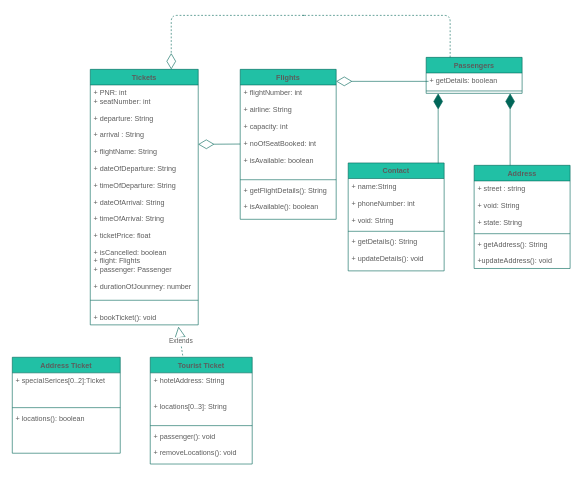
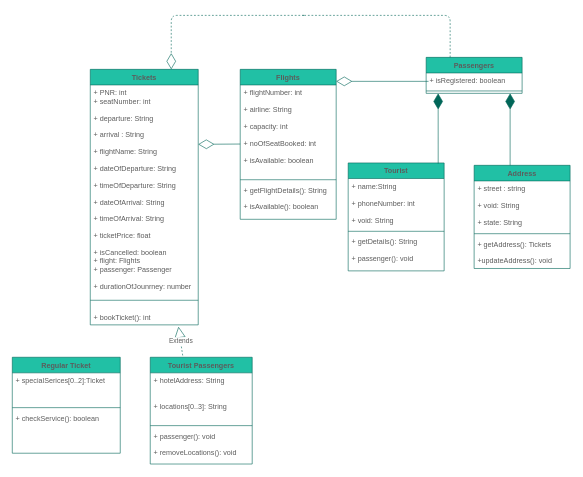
  <mxCell id="0" />
  <mxCell id="1" parent="0" />
  <mxCell id="2" value="Tickets" style="swimlane;fontStyle=1;align=center;verticalAlign=top;childLayout=stackLayout;horizontal=1;startSize=26;horizontalStack=0;resizeParent=1;resizeParentMax=0;resizeLast=0;collapsible=1;marginBottom=0;fillColor=#21C0A5;strokeColor=#006658;fontColor=#5C5C5C;" parent="1" vertex="1"><mxGeometry x="150" y="110" width="180" height="426" as="geometry" /></mxCell>
  <mxCell id="3" value="+ PNR: int&#10;+ seatNumber: int&#10;&#10;+ departure: String&#10;&#10;+ arrival : String&#10;&#10;+ flightName: String&#10;&#10;+ dateOfDeparture: String&#10;&#10;+ timeOfDeparture: String&#10;&#10;+ dateOfArrival: String&#10;&#10;+ timeOfArrival: String&#10;&#10;+ ticketPrice: float&#10;&#10;+ isCancelled: boolean&#10;+ flight: Flights&#10;+ passenger: Passenger&#10;&#10;+ durationOfJounrney: number&#10;&#10;" style="text;strokeColor=none;fillColor=none;align=left;verticalAlign=top;spacingLeft=4;spacingRight=4;overflow=hidden;rotatable=0;points=[[0,0.5],[1,0.5]];portConstraint=eastwest;fontColor=#5C5C5C;" parent="2" vertex="1"><mxGeometry y="26" width="180" height="344" as="geometry" /></mxCell>
  <mxCell id="4" value="" style="line;strokeWidth=1;fillColor=none;align=left;verticalAlign=middle;spacingTop=-1;spacingLeft=3;spacingRight=3;rotatable=0;labelPosition=right;points=[];portConstraint=eastwest;strokeColor=#006658;fontColor=#5C5C5C;" parent="2" vertex="1"><mxGeometry y="370" width="180" height="30" as="geometry" /></mxCell>
- <mxCell id="5" value="+ bookTicket(): void" style="text;strokeColor=none;fillColor=none;align=left;verticalAlign=top;spacingLeft=4;spacingRight=4;overflow=hidden;rotatable=0;points=[[0,0.5],[1,0.5]];portConstraint=eastwest;fontColor=#5C5C5C;" parent="2" vertex="1"><mxGeometry y="400" width="180" height="26" as="geometry" /></mxCell>
+ <mxCell id="5" value="+ bookTicket(): int" style="text;strokeColor=none;fillColor=none;align=left;verticalAlign=top;spacingLeft=4;spacingRight=4;overflow=hidden;rotatable=0;points=[[0,0.5],[1,0.5]];portConstraint=eastwest;fontColor=#5C5C5C;" parent="2" vertex="1"><mxGeometry y="400" width="180" height="26" as="geometry" /></mxCell>
  <mxCell id="6" value="Flights" style="swimlane;fontStyle=1;align=center;verticalAlign=top;childLayout=stackLayout;horizontal=1;startSize=26;horizontalStack=0;resizeParent=1;resizeParentMax=0;resizeLast=0;collapsible=1;marginBottom=0;fillColor=#21C0A5;strokeColor=#006658;fontColor=#5C5C5C;" parent="1" vertex="1"><mxGeometry x="400" y="110" width="160" height="250" as="geometry" /></mxCell>
  <mxCell id="7" value="+ flightNumber: int&#10;&#10;+ airline: String&#10;&#10;+ capacity: int&#10;&#10;+ noOfSeatBooked: int&#10;&#10;+ isAvailable: boolean&#10;" style="text;strokeColor=none;fillColor=none;align=left;verticalAlign=top;spacingLeft=4;spacingRight=4;overflow=hidden;rotatable=0;points=[[0,0.5],[1,0.5]];portConstraint=eastwest;fontColor=#5C5C5C;" parent="6" vertex="1"><mxGeometry y="26" width="160" height="154" as="geometry" /></mxCell>
  <mxCell id="8" value="" style="line;strokeWidth=1;fillColor=none;align=left;verticalAlign=middle;spacingTop=-1;spacingLeft=3;spacingRight=3;rotatable=0;labelPosition=right;points=[];portConstraint=eastwest;strokeColor=#006658;fontColor=#5C5C5C;" parent="6" vertex="1"><mxGeometry y="180" width="160" height="8" as="geometry" /></mxCell>
  <mxCell id="9" value="+ getFlightDetails(): String&#10;&#10;+ isAvailable(): boolean&#10;" style="text;strokeColor=none;fillColor=none;align=left;verticalAlign=top;spacingLeft=4;spacingRight=4;overflow=hidden;rotatable=0;points=[[0,0.5],[1,0.5]];portConstraint=eastwest;fontColor=#5C5C5C;" parent="6" vertex="1"><mxGeometry y="188" width="160" height="62" as="geometry" /></mxCell>
  <mxCell id="10" value="Passengers" style="swimlane;fontStyle=1;align=center;verticalAlign=top;childLayout=stackLayout;horizontal=1;startSize=26;horizontalStack=0;resizeParent=1;resizeParentMax=0;resizeLast=0;collapsible=1;marginBottom=0;fillColor=#21C0A5;strokeColor=#006658;fontColor=#5C5C5C;" parent="1" vertex="1"><mxGeometry x="710" y="90" width="160" height="60" as="geometry" /></mxCell>
- <mxCell id="11" value="+ getDetails: boolean" style="text;strokeColor=none;fillColor=none;align=left;verticalAlign=top;spacingLeft=4;spacingRight=4;overflow=hidden;rotatable=0;points=[[0,0.5],[1,0.5]];portConstraint=eastwest;fontColor=#5C5C5C;" parent="10" vertex="1"><mxGeometry y="26" width="160" height="26" as="geometry" /></mxCell>
+ <mxCell id="11" value="+ isRegistered: boolean" style="text;strokeColor=none;fillColor=none;align=left;verticalAlign=top;spacingLeft=4;spacingRight=4;overflow=hidden;rotatable=0;points=[[0,0.5],[1,0.5]];portConstraint=eastwest;fontColor=#5C5C5C;" parent="10" vertex="1"><mxGeometry y="26" width="160" height="26" as="geometry" /></mxCell>
  <mxCell id="12" value="" style="line;strokeWidth=1;fillColor=none;align=left;verticalAlign=middle;spacingTop=-1;spacingLeft=3;spacingRight=3;rotatable=0;labelPosition=right;points=[];portConstraint=eastwest;strokeColor=#006658;fontColor=#5C5C5C;" parent="10" vertex="1"><mxGeometry y="52" width="160" height="8" as="geometry" /></mxCell>
  <mxCell id="13" value="Address" style="swimlane;fontStyle=1;align=center;verticalAlign=top;childLayout=stackLayout;horizontal=1;startSize=26;horizontalStack=0;resizeParent=1;resizeParentMax=0;resizeLast=0;collapsible=1;marginBottom=0;fillColor=#21C0A5;strokeColor=#006658;fontColor=#5C5C5C;" parent="1" vertex="1"><mxGeometry x="790" y="270" width="160" height="172" as="geometry" /></mxCell>
  <mxCell id="14" value="+ street : string&#10;&#10;+ void: String&#10;&#10;+ state: String&#10;" style="text;strokeColor=none;fillColor=none;align=left;verticalAlign=top;spacingLeft=4;spacingRight=4;overflow=hidden;rotatable=0;points=[[0,0.5],[1,0.5]];portConstraint=eastwest;fontColor=#5C5C5C;" parent="13" vertex="1"><mxGeometry y="26" width="160" height="84" as="geometry" /></mxCell>
  <mxCell id="15" value="" style="line;strokeWidth=1;fillColor=none;align=left;verticalAlign=middle;spacingTop=-1;spacingLeft=3;spacingRight=3;rotatable=0;labelPosition=right;points=[];portConstraint=eastwest;strokeColor=#006658;fontColor=#5C5C5C;" parent="13" vertex="1"><mxGeometry y="110" width="160" height="8" as="geometry" /></mxCell>
- <mxCell id="16" value="+ getAddress(): String&#10;&#10;+updateAddress(): void&#10;" style="text;strokeColor=none;fillColor=none;align=left;verticalAlign=top;spacingLeft=4;spacingRight=4;overflow=hidden;rotatable=0;points=[[0,0.5],[1,0.5]];portConstraint=eastwest;fontColor=#5C5C5C;" parent="13" vertex="1"><mxGeometry y="118" width="160" height="54" as="geometry" /></mxCell>
- <mxCell id="17" value="Contact" style="swimlane;fontStyle=1;align=center;verticalAlign=top;childLayout=stackLayout;horizontal=1;startSize=26;horizontalStack=0;resizeParent=1;resizeParentMax=0;resizeLast=0;collapsible=1;marginBottom=0;fillColor=#21C0A5;strokeColor=#006658;fontColor=#5C5C5C;" parent="1" vertex="1"><mxGeometry x="580" y="266" width="160" height="180" as="geometry" /></mxCell>
+ <mxCell id="16" value="+ getAddress(): Tickets&#10;&#10;+updateAddress(): void&#10;" style="text;strokeColor=none;fillColor=none;align=left;verticalAlign=top;spacingLeft=4;spacingRight=4;overflow=hidden;rotatable=0;points=[[0,0.5],[1,0.5]];portConstraint=eastwest;fontColor=#5C5C5C;" parent="13" vertex="1"><mxGeometry y="118" width="160" height="54" as="geometry" /></mxCell>
+ <mxCell id="17" value="Tourist" style="swimlane;fontStyle=1;align=center;verticalAlign=top;childLayout=stackLayout;horizontal=1;startSize=26;horizontalStack=0;resizeParent=1;resizeParentMax=0;resizeLast=0;collapsible=1;marginBottom=0;fillColor=#21C0A5;strokeColor=#006658;fontColor=#5C5C5C;" parent="1" vertex="1"><mxGeometry x="580" y="266" width="160" height="180" as="geometry" /></mxCell>
  <mxCell id="18" value="+ name:String&#10;&#10;+ phoneNumber: int&#10;&#10;+ void: String&#10;" style="text;strokeColor=none;fillColor=none;align=left;verticalAlign=top;spacingLeft=4;spacingRight=4;overflow=hidden;rotatable=0;points=[[0,0.5],[1,0.5]];portConstraint=eastwest;fontColor=#5C5C5C;" parent="17" vertex="1"><mxGeometry y="26" width="160" height="84" as="geometry" /></mxCell>
  <mxCell id="19" value="" style="line;strokeWidth=1;fillColor=none;align=left;verticalAlign=middle;spacingTop=-1;spacingLeft=3;spacingRight=3;rotatable=0;labelPosition=right;points=[];portConstraint=eastwest;strokeColor=#006658;fontColor=#5C5C5C;" parent="17" vertex="1"><mxGeometry y="110" width="160" height="8" as="geometry" /></mxCell>
- <mxCell id="20" value="+ getDetails(): String&#10;&#10;+ updateDetails(): void&#10;" style="text;strokeColor=none;fillColor=none;align=left;verticalAlign=top;spacingLeft=4;spacingRight=4;overflow=hidden;rotatable=0;points=[[0,0.5],[1,0.5]];portConstraint=eastwest;fontColor=#5C5C5C;" parent="17" vertex="1"><mxGeometry y="118" width="160" height="62" as="geometry" /></mxCell>
- <mxCell id="21" value="Address Ticket" style="swimlane;fontStyle=1;align=center;verticalAlign=top;childLayout=stackLayout;horizontal=1;startSize=26;horizontalStack=0;resizeParent=1;resizeParentMax=0;resizeLast=0;collapsible=1;marginBottom=0;fillColor=#21C0A5;strokeColor=#006658;fontColor=#5C5C5C;" parent="1" vertex="1"><mxGeometry x="20" y="590" width="180" height="160" as="geometry" /></mxCell>
+ <mxCell id="20" value="+ getDetails(): String&#10;&#10;+ passenger(): void&#10;" style="text;strokeColor=none;fillColor=none;align=left;verticalAlign=top;spacingLeft=4;spacingRight=4;overflow=hidden;rotatable=0;points=[[0,0.5],[1,0.5]];portConstraint=eastwest;fontColor=#5C5C5C;" parent="17" vertex="1"><mxGeometry y="118" width="160" height="62" as="geometry" /></mxCell>
+ <mxCell id="21" value="Regular Ticket" style="swimlane;fontStyle=1;align=center;verticalAlign=top;childLayout=stackLayout;horizontal=1;startSize=26;horizontalStack=0;resizeParent=1;resizeParentMax=0;resizeLast=0;collapsible=1;marginBottom=0;fillColor=#21C0A5;strokeColor=#006658;fontColor=#5C5C5C;" parent="1" vertex="1"><mxGeometry x="20" y="590" width="180" height="160" as="geometry" /></mxCell>
  <mxCell id="22" value="+ specialSerices[0..2]:Ticket " style="text;strokeColor=none;fillColor=none;align=left;verticalAlign=top;spacingLeft=4;spacingRight=4;overflow=hidden;rotatable=0;points=[[0,0.5],[1,0.5]];portConstraint=eastwest;fontColor=#5C5C5C;" parent="21" vertex="1"><mxGeometry y="26" width="180" height="54" as="geometry" /></mxCell>
  <mxCell id="23" value="" style="line;strokeWidth=1;fillColor=none;align=left;verticalAlign=middle;spacingTop=-1;spacingLeft=3;spacingRight=3;rotatable=0;labelPosition=right;points=[];portConstraint=eastwest;strokeColor=#006658;fontColor=#5C5C5C;" parent="21" vertex="1"><mxGeometry y="80" width="180" height="8" as="geometry" /></mxCell>
- <mxCell id="24" value="+ locations(): boolean" style="text;strokeColor=none;fillColor=none;align=left;verticalAlign=top;spacingLeft=4;spacingRight=4;overflow=hidden;rotatable=0;points=[[0,0.5],[1,0.5]];portConstraint=eastwest;fontColor=#5C5C5C;" parent="21" vertex="1"><mxGeometry y="88" width="180" height="72" as="geometry" /></mxCell>
- <mxCell id="25" value="Tourist Ticket" style="swimlane;fontStyle=1;align=center;verticalAlign=top;childLayout=stackLayout;horizontal=1;startSize=26;horizontalStack=0;resizeParent=1;resizeParentMax=0;resizeLast=0;collapsible=1;marginBottom=0;fillColor=#21C0A5;strokeColor=#006658;fontColor=#5C5C5C;" parent="1" vertex="1"><mxGeometry x="250" y="590" width="170" height="178" as="geometry" /></mxCell>
+ <mxCell id="24" value="+ checkService(): boolean" style="text;strokeColor=none;fillColor=none;align=left;verticalAlign=top;spacingLeft=4;spacingRight=4;overflow=hidden;rotatable=0;points=[[0,0.5],[1,0.5]];portConstraint=eastwest;fontColor=#5C5C5C;" parent="21" vertex="1"><mxGeometry y="88" width="180" height="72" as="geometry" /></mxCell>
+ <mxCell id="25" value="Tourist Passengers" style="swimlane;fontStyle=1;align=center;verticalAlign=top;childLayout=stackLayout;horizontal=1;startSize=26;horizontalStack=0;resizeParent=1;resizeParentMax=0;resizeLast=0;collapsible=1;marginBottom=0;fillColor=#21C0A5;strokeColor=#006658;fontColor=#5C5C5C;" parent="1" vertex="1"><mxGeometry x="250" y="590" width="170" height="178" as="geometry" /></mxCell>
  <mxCell id="26" value="+ hotelAddress: String&#10;&#10;&#10;+ locations[0..3]: String&#10;" style="text;strokeColor=none;fillColor=none;align=left;verticalAlign=top;spacingLeft=4;spacingRight=4;overflow=hidden;rotatable=0;points=[[0,0.5],[1,0.5]];portConstraint=eastwest;fontColor=#5C5C5C;" parent="25" vertex="1"><mxGeometry y="26" width="170" height="84" as="geometry" /></mxCell>
  <mxCell id="27" value="" style="line;strokeWidth=1;fillColor=none;align=left;verticalAlign=middle;spacingTop=-1;spacingLeft=3;spacingRight=3;rotatable=0;labelPosition=right;points=[];portConstraint=eastwest;strokeColor=#006658;fontColor=#5C5C5C;" parent="25" vertex="1"><mxGeometry y="110" width="170" height="8" as="geometry" /></mxCell>
  <mxCell id="28" value="+ passenger(): void&#10;&#10;+ removeLocations(): void&#10;" style="text;strokeColor=none;fillColor=none;align=left;verticalAlign=top;spacingLeft=4;spacingRight=4;overflow=hidden;rotatable=0;points=[[0,0.5],[1,0.5]];portConstraint=eastwest;fontColor=#5C5C5C;" parent="25" vertex="1"><mxGeometry y="118" width="170" height="60" as="geometry" /></mxCell>
  <mxCell id="29" value="" style="endArrow=diamondThin;endFill=1;endSize=24;html=1;exitX=0.375;exitY=0;exitDx=0;exitDy=0;exitPerimeter=0;strokeColor=#006658;fontColor=#5C5C5C;" parent="1" source="13" edge="1"><mxGeometry width="160" relative="1" as="geometry"><mxPoint x="800" y="220" as="sourcePoint" /><mxPoint x="850" y="150" as="targetPoint" /></mxGeometry></mxCell>
  <mxCell id="30" value="" style="endArrow=diamondThin;endFill=0;endSize=24;html=1;strokeColor=#006658;fontColor=#5C5C5C;" parent="1" edge="1"><mxGeometry width="160" relative="1" as="geometry"><mxPoint x="714" y="130" as="sourcePoint" /><mxPoint x="560" y="130" as="targetPoint" /></mxGeometry></mxCell>
  <mxCell id="31" value="" style="endArrow=diamondThin;endFill=1;endSize=24;html=1;exitX=0.938;exitY=0.006;exitDx=0;exitDy=0;exitPerimeter=0;strokeColor=#006658;fontColor=#5C5C5C;" parent="1" source="17" edge="1"><mxGeometry width="160" relative="1" as="geometry"><mxPoint x="730" y="260" as="sourcePoint" /><mxPoint x="730" y="150" as="targetPoint" /></mxGeometry></mxCell>
  <mxCell id="32" value="" style="endArrow=diamondThin;endFill=0;endSize=24;html=1;entryX=0.75;entryY=0;entryDx=0;entryDy=0;exitX=0.25;exitY=0;exitDx=0;exitDy=0;strokeColor=#006658;fontColor=#5C5C5C;dashed=1;" parent="1" source="10" target="2" edge="1"><mxGeometry width="160" relative="1" as="geometry"><mxPoint x="750" y="80" as="sourcePoint" /><mxPoint x="440" y="30" as="targetPoint" /><Array as="points"><mxPoint x="750" y="20" /><mxPoint x="500" y="20" /><mxPoint x="510" y="20" /><mxPoint x="285" y="20" /></Array></mxGeometry></mxCell>
  <mxCell id="33" value="Extends" style="endArrow=block;endSize=16;endFill=0;html=1;exitX=0.318;exitY=-0.017;exitDx=0;exitDy=0;exitPerimeter=0;entryX=0.817;entryY=1.115;entryDx=0;entryDy=0;entryPerimeter=0;strokeColor=#006658;fontColor=#5C5C5C;dashed=1;" edge="1" parent="1" source="25" target="5"><mxGeometry width="160" relative="1" as="geometry"><mxPoint x="150" y="510" as="sourcePoint" /><mxPoint x="310" y="510" as="targetPoint" /></mxGeometry></mxCell>
  <mxCell id="34" value="" style="endArrow=diamondThin;endFill=0;endSize=24;html=1;fontColor=#5C5C5C;strokeColor=#006658;fillColor=#21C0A5;" edge="1" parent="1"><mxGeometry width="160" relative="1" as="geometry"><mxPoint x="400" y="234.5" as="sourcePoint" /><mxPoint x="330" y="235" as="targetPoint" /></mxGeometry></mxCell>
